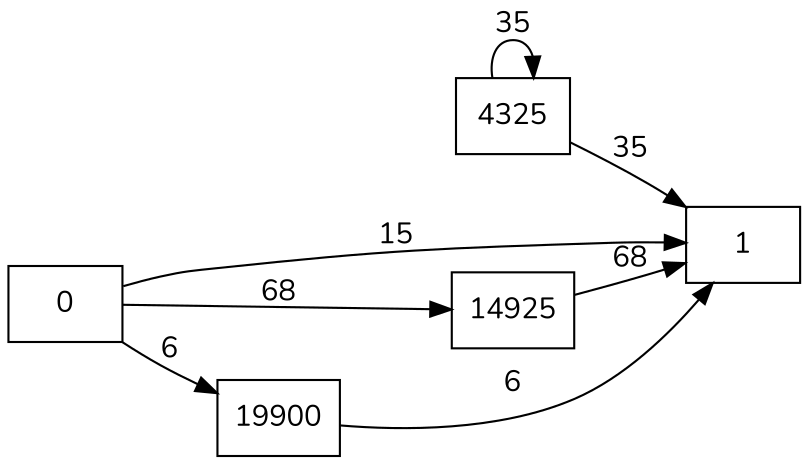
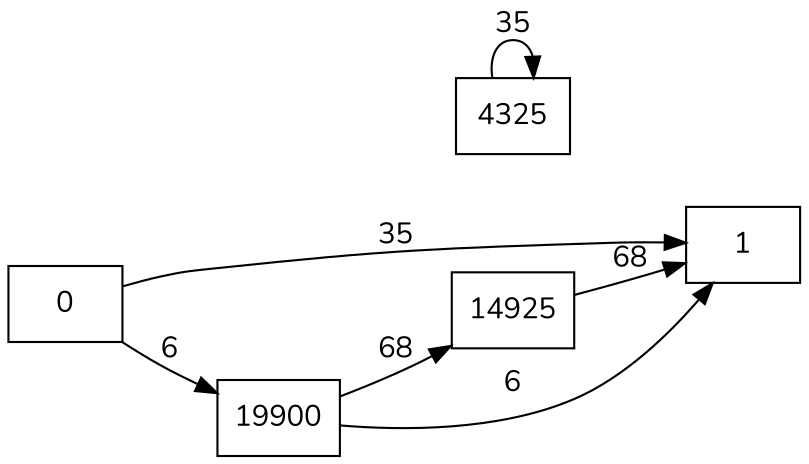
  digraph {
    fontname=Nunito
    rankdir=LR
    node [fontname=Nunito shape=rectangle]
    edge [fontname=Nunito]
    4325
    1
    14925
    19900
    0
    4325 -> 4325 [label=35]
-   4325 -> 1 [label=35]
    14925 -> 1 [label=68]
    19900 -> 1 [label=6]
-   0 -> 1 [label=15]
-   0 -> 14925 [label=68]
+   0 -> 1 [label=35]
+   19900 -> 14925 [label=68]
    0 -> 19900 [label=6]
  }
